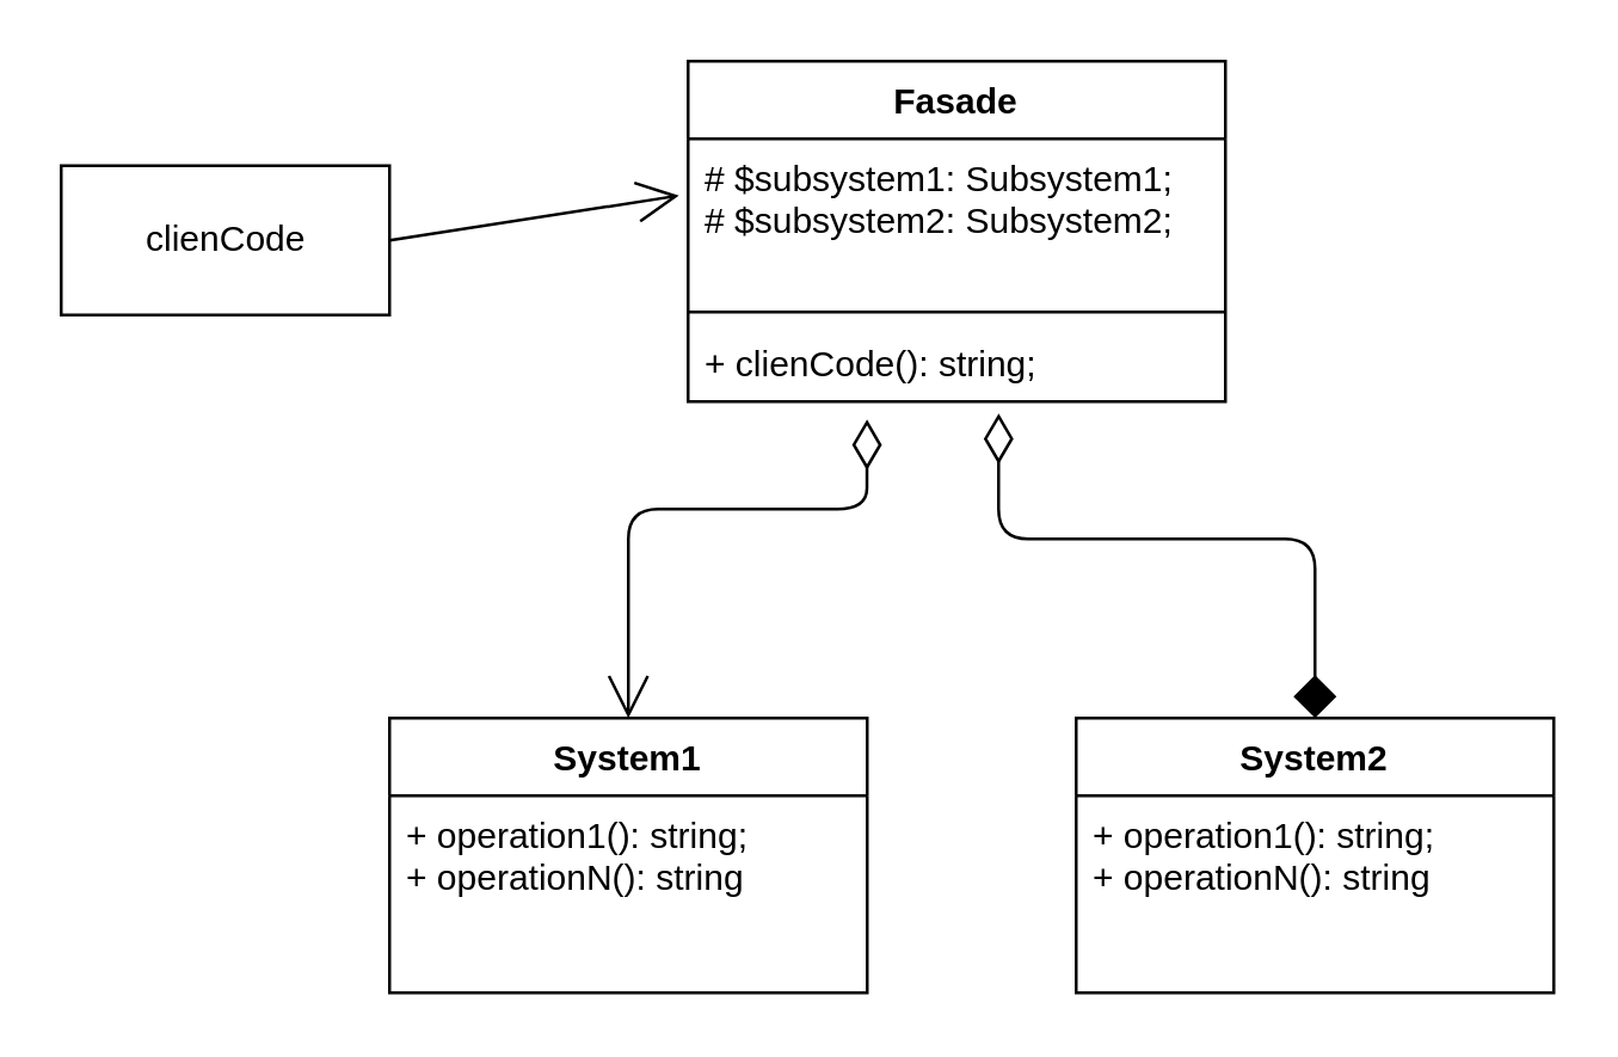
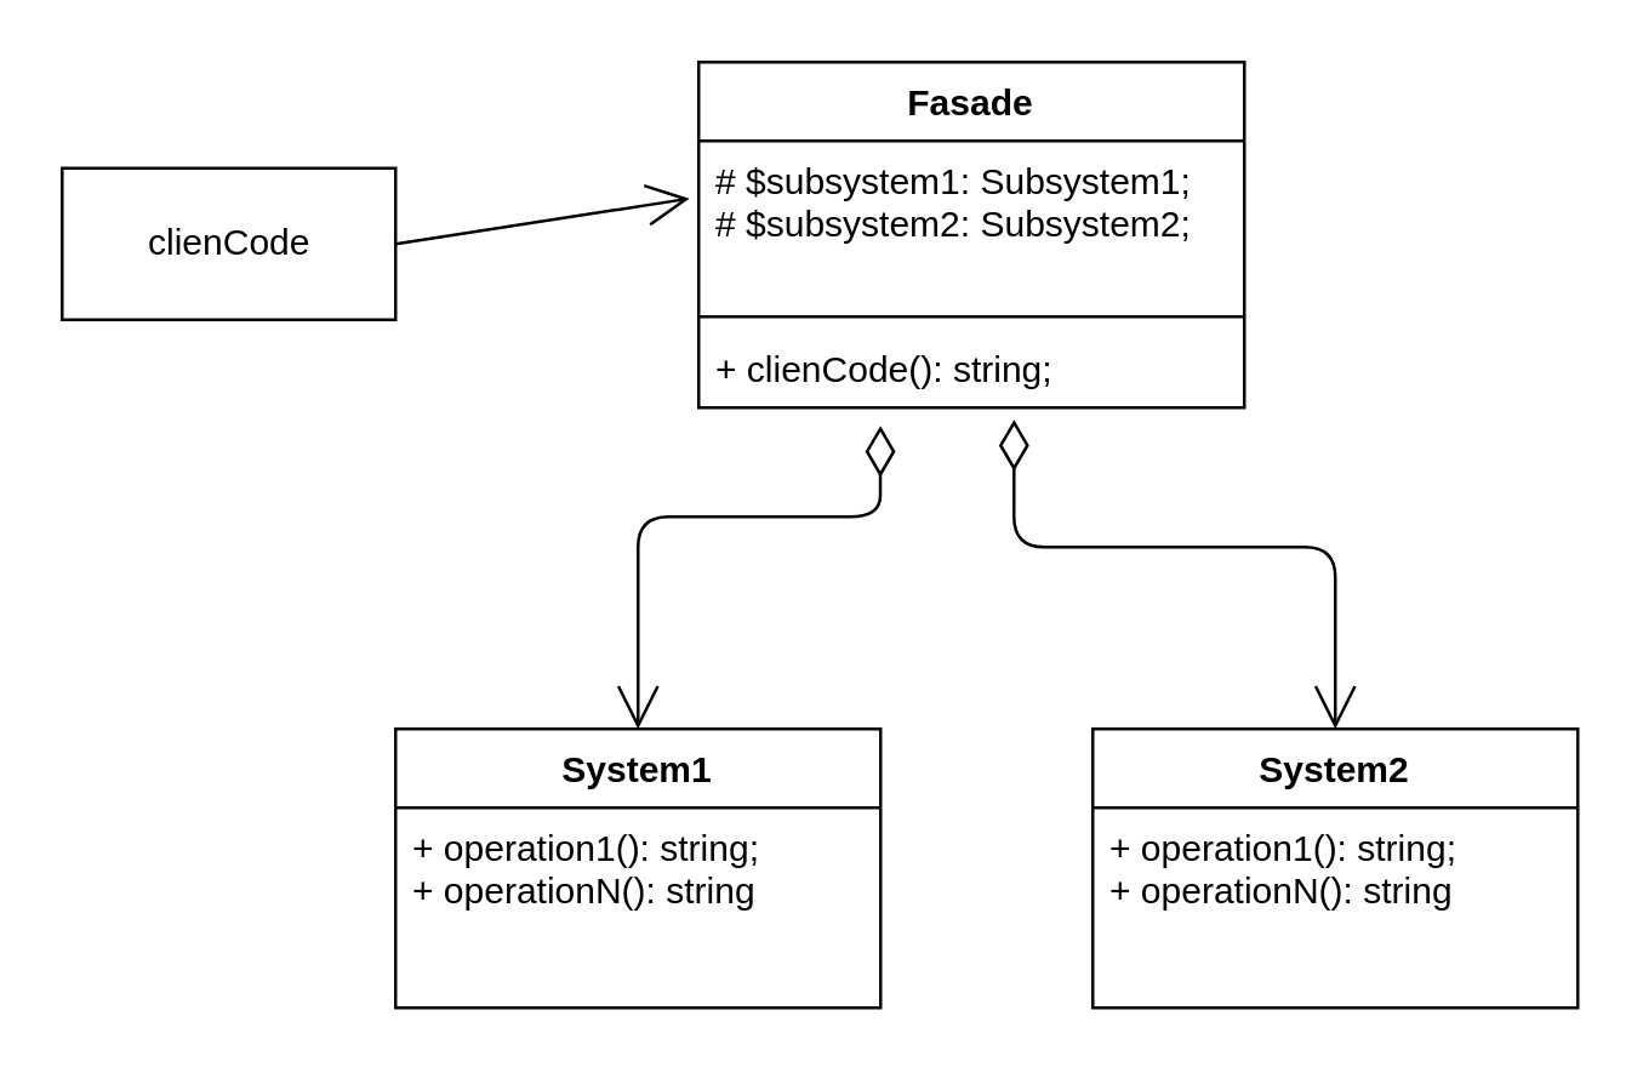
  <mxCell id="0" />
  <mxCell id="1" parent="0" />
  <mxCell id="2" value="Fasade" style="swimlane;fontStyle=1;align=center;verticalAlign=top;childLayout=stackLayout;horizontal=1;startSize=26;horizontalStack=0;resizeParent=1;resizeParentMax=0;resizeLast=0;collapsible=1;marginBottom=0;" parent="1" vertex="1"><mxGeometry x="230" y="20" width="180" height="114" as="geometry" /></mxCell>
  <mxCell id="3" value="# $subsystem1: Subsystem1;&#10;# $subsystem2: Subsystem2;" style="text;strokeColor=none;fillColor=none;align=left;verticalAlign=top;spacingLeft=4;spacingRight=4;overflow=hidden;rotatable=0;points=[[0,0.5],[1,0.5]];portConstraint=eastwest;" parent="2" vertex="1"><mxGeometry y="26" width="180" height="54" as="geometry" /></mxCell>
  <mxCell id="4" value="" style="line;strokeWidth=1;fillColor=none;align=left;verticalAlign=middle;spacingTop=-1;spacingLeft=3;spacingRight=3;rotatable=0;labelPosition=right;points=[];portConstraint=eastwest;" parent="2" vertex="1"><mxGeometry y="80" width="180" height="8" as="geometry" /></mxCell>
  <mxCell id="5" value="+ clienCode(): string;" style="text;strokeColor=none;fillColor=none;align=left;verticalAlign=top;spacingLeft=4;spacingRight=4;overflow=hidden;rotatable=0;points=[[0,0.5],[1,0.5]];portConstraint=eastwest;" parent="2" vertex="1"><mxGeometry y="88" width="180" height="26" as="geometry" /></mxCell>
  <mxCell id="6" value="System1" style="swimlane;fontStyle=1;align=center;verticalAlign=top;childLayout=stackLayout;horizontal=1;startSize=26;horizontalStack=0;resizeParent=1;resizeParentMax=0;resizeLast=0;collapsible=1;marginBottom=0;" vertex="1" parent="1"><mxGeometry x="130" y="240" width="160" height="92" as="geometry" /></mxCell>
  <mxCell id="7" value="+ operation1(): string;&#10;+ operationN(): string" style="text;strokeColor=none;fillColor=none;align=left;verticalAlign=top;spacingLeft=4;spacingRight=4;overflow=hidden;rotatable=0;points=[[0,0.5],[1,0.5]];portConstraint=eastwest;" vertex="1" parent="6"><mxGeometry y="26" width="160" height="66" as="geometry" /></mxCell>
  <mxCell id="8" value="System2" style="swimlane;fontStyle=1;align=center;verticalAlign=top;childLayout=stackLayout;horizontal=1;startSize=26;horizontalStack=0;resizeParent=1;resizeParentMax=0;resizeLast=0;collapsible=1;marginBottom=0;" vertex="1" parent="1"><mxGeometry x="360" y="240" width="160" height="92" as="geometry" /></mxCell>
  <mxCell id="9" value="+ operation1(): string;&#10;+ operationN(): string" style="text;strokeColor=none;fillColor=none;align=left;verticalAlign=top;spacingLeft=4;spacingRight=4;overflow=hidden;rotatable=0;points=[[0,0.5],[1,0.5]];portConstraint=eastwest;" vertex="1" parent="8"><mxGeometry y="26" width="160" height="66" as="geometry" /></mxCell>
  <mxCell id="10" value="" style="endArrow=open;html=1;endSize=12;startArrow=diamondThin;startSize=14;startFill=0;edgeStyle=orthogonalEdgeStyle;align=left;verticalAlign=bottom;entryX=0.5;entryY=0;entryDx=0;entryDy=0;exitX=0.333;exitY=1.231;exitDx=0;exitDy=0;exitPerimeter=0;" edge="1" parent="1" source="5" target="6"><mxGeometry x="0.222" y="-76" relative="1" as="geometry"><mxPoint x="200" y="210" as="sourcePoint" /><mxPoint x="370" y="210" as="targetPoint" /><Array as="points"><mxPoint x="290" y="170" /><mxPoint x="210" y="170" /></Array><mxPoint x="6" y="-30" as="offset" /></mxGeometry></mxCell>
- <mxCell id="11" value="" style="endArrow=diamond;html=1;endSize=12;startArrow=diamondThin;startSize=14;startFill=0;edgeStyle=orthogonalEdgeStyle;align=left;verticalAlign=bottom;entryX=0.5;entryY=0;entryDx=0;entryDy=0;exitX=0.578;exitY=1.154;exitDx=0;exitDy=0;exitPerimeter=0;" edge="1" parent="1" source="5" target="8"><mxGeometry x="0.423" y="73" relative="1" as="geometry"><mxPoint x="270" y="210" as="sourcePoint" /><mxPoint x="430" y="210" as="targetPoint" /><Array as="points"><mxPoint x="334" y="180" /><mxPoint x="440" y="180" /></Array><mxPoint x="-13" y="-42" as="offset" /></mxGeometry></mxCell>
+ <mxCell id="11" value="" style="endArrow=open;html=1;endSize=12;startArrow=diamondThin;startSize=14;startFill=0;edgeStyle=orthogonalEdgeStyle;align=left;verticalAlign=bottom;entryX=0.5;entryY=0;entryDx=0;entryDy=0;exitX=0.578;exitY=1.154;exitDx=0;exitDy=0;exitPerimeter=0;" edge="1" parent="1" source="5" target="8"><mxGeometry x="0.423" y="73" relative="1" as="geometry"><mxPoint x="270" y="210" as="sourcePoint" /><mxPoint x="430" y="210" as="targetPoint" /><Array as="points"><mxPoint x="334" y="180" /><mxPoint x="440" y="180" /></Array><mxPoint x="-13" y="-42" as="offset" /></mxGeometry></mxCell>
  <mxCell id="12" value="clienCode" style="html=1;" vertex="1" parent="1"><mxGeometry x="20" y="55" width="110" height="50" as="geometry" /></mxCell>
  <mxCell id="13" value="" style="endArrow=open;endFill=1;endSize=12;html=1;entryX=-0.017;entryY=0.352;entryDx=0;entryDy=0;entryPerimeter=0;exitX=1;exitY=0.5;exitDx=0;exitDy=0;" edge="1" parent="1" source="12" target="3"><mxGeometry width="160" relative="1" as="geometry"><mxPoint x="-20" y="190" as="sourcePoint" /><mxPoint x="140" y="190" as="targetPoint" /></mxGeometry></mxCell>
